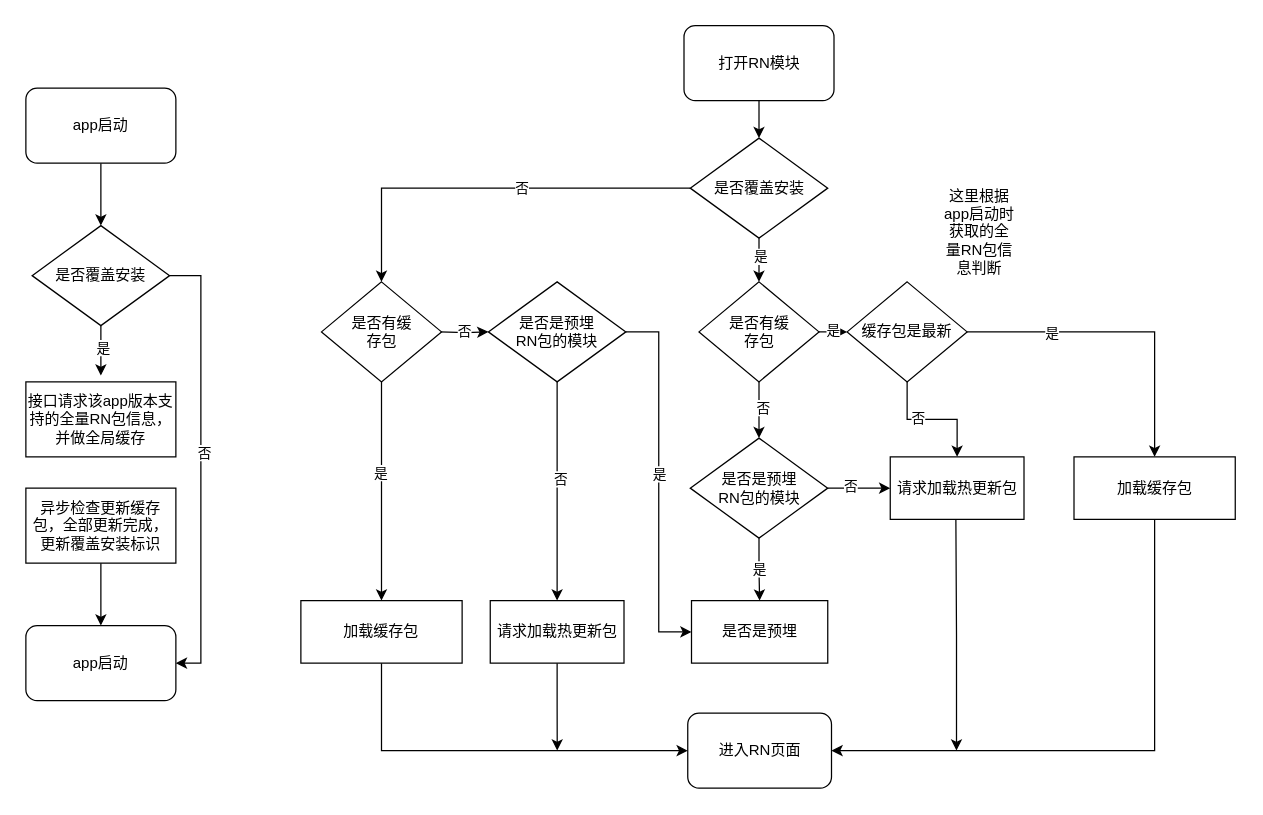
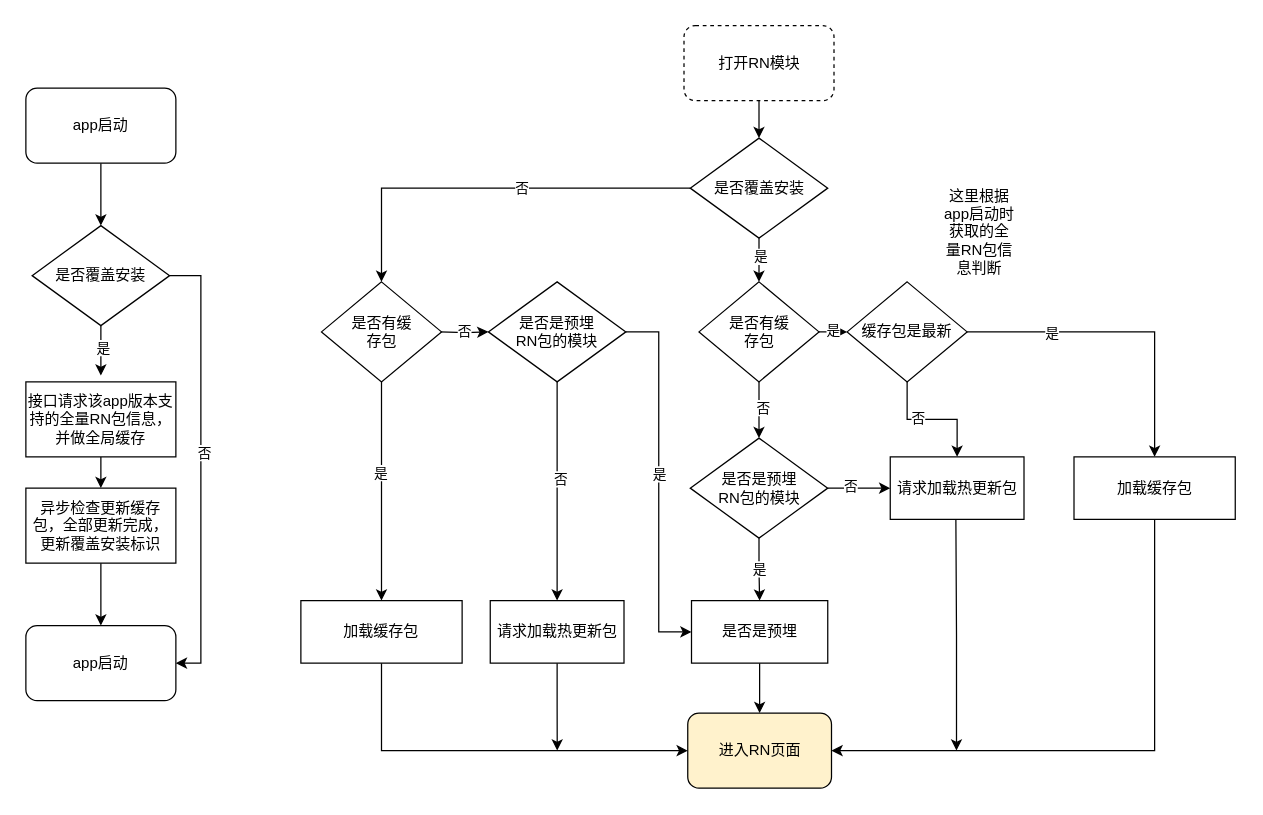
  <mxCell id="0" />
  <mxCell id="1" parent="0" />
  <mxCell id="2" value="" style="edgeStyle=orthogonalEdgeStyle;rounded=0;orthogonalLoop=1;jettySize=auto;html=1;" parent="1" source="3" target="8" edge="1"><mxGeometry relative="1" as="geometry" /></mxCell>
  <mxCell id="3" value="app启动" style="rounded=1;whiteSpace=wrap;html=1;" parent="1" vertex="1"><mxGeometry x="20" y="70" width="120" height="60" as="geometry" /></mxCell>
  <mxCell id="4" value="" style="edgeStyle=orthogonalEdgeStyle;rounded=0;orthogonalLoop=1;jettySize=auto;html=1;" parent="1" source="8" edge="1"><mxGeometry relative="1" as="geometry"><mxPoint x="80" y="300" as="targetPoint" /></mxGeometry></mxCell>
  <mxCell id="5" value="是" style="edgeLabel;html=1;align=center;verticalAlign=middle;resizable=0;points=[];" parent="4" vertex="1" connectable="0"><mxGeometry x="-0.169" y="1" relative="1" as="geometry"><mxPoint as="offset" /></mxGeometry></mxCell>
  <mxCell id="6" style="edgeStyle=orthogonalEdgeStyle;rounded=0;orthogonalLoop=1;jettySize=auto;html=1;entryX=1;entryY=0.5;entryDx=0;entryDy=0;" parent="1" source="8" target="14" edge="1"><mxGeometry relative="1" as="geometry"><mxPoint x="190" y="400" as="targetPoint" /><Array as="points"><mxPoint x="160" y="220" /><mxPoint x="160" y="530" /></Array></mxGeometry></mxCell>
  <mxCell id="7" value="否" style="edgeLabel;html=1;align=center;verticalAlign=middle;resizable=0;points=[];" parent="6" vertex="1" connectable="0"><mxGeometry x="-0.063" y="2" relative="1" as="geometry"><mxPoint as="offset" /></mxGeometry></mxCell>
  <mxCell id="8" value="是否覆盖安装" style="rhombus;whiteSpace=wrap;html=1;" parent="1" vertex="1"><mxGeometry x="25" y="180" width="110" height="80" as="geometry" /></mxCell>
  <mxCell id="9" style="edgeStyle=orthogonalEdgeStyle;rounded=0;orthogonalLoop=1;jettySize=auto;html=1;entryX=0.5;entryY=0;entryDx=0;entryDy=0;" parent="1" source="13" target="27" edge="1"><mxGeometry relative="1" as="geometry" /></mxCell>
  <mxCell id="10" value="否" style="edgeLabel;html=1;align=center;verticalAlign=middle;resizable=0;points=[];" parent="9" vertex="1" connectable="0"><mxGeometry x="-0.16" y="-1" relative="1" as="geometry"><mxPoint as="offset" /></mxGeometry></mxCell>
  <mxCell id="11" style="edgeStyle=orthogonalEdgeStyle;rounded=0;orthogonalLoop=1;jettySize=auto;html=1;exitX=0.5;exitY=1;exitDx=0;exitDy=0;entryX=0.5;entryY=0;entryDx=0;entryDy=0;" parent="1" source="13" target="43" edge="1"><mxGeometry relative="1" as="geometry" /></mxCell>
  <mxCell id="12" value="是" style="edgeLabel;html=1;align=center;verticalAlign=middle;resizable=0;points=[];" parent="11" vertex="1" connectable="0"><mxGeometry x="-0.213" y="1" relative="1" as="geometry"><mxPoint as="offset" /></mxGeometry></mxCell>
  <mxCell id="13" value="是否覆盖安装" style="rhombus;whiteSpace=wrap;html=1;" parent="1" vertex="1"><mxGeometry x="551.5" y="110" width="110" height="80" as="geometry" /></mxCell>
  <mxCell id="14" value="app启动" style="rounded=1;whiteSpace=wrap;html=1;" parent="1" vertex="1"><mxGeometry x="20" y="500" width="120" height="60" as="geometry" /></mxCell>
  <mxCell id="15" value="" style="edgeStyle=orthogonalEdgeStyle;rounded=0;orthogonalLoop=1;jettySize=auto;html=1;" parent="1" source="16" target="13" edge="1"><mxGeometry relative="1" as="geometry" /></mxCell>
- <mxCell id="16" value="打开RN模块" style="rounded=1;whiteSpace=wrap;html=1;" parent="1" vertex="1"><mxGeometry x="546.5" y="20" width="120" height="60" as="geometry" /></mxCell>
+ <mxCell id="16" value="打开RN模块" style="rounded=1;whiteSpace=wrap;html=1;dashed=1;" parent="1" vertex="1"><mxGeometry x="546.5" y="20" width="120" height="60" as="geometry" /></mxCell>
  <mxCell id="17" value="是" style="edgeStyle=orthogonalEdgeStyle;rounded=0;orthogonalLoop=1;jettySize=auto;html=1;exitX=0.5;exitY=1;exitDx=0;exitDy=0;entryX=0.5;entryY=0;entryDx=0;entryDy=0;" parent="1" source="20" target="22" edge="1"><mxGeometry relative="1" as="geometry" /></mxCell>
  <mxCell id="18" style="edgeStyle=orthogonalEdgeStyle;rounded=0;orthogonalLoop=1;jettySize=auto;html=1;exitX=1;exitY=0.5;exitDx=0;exitDy=0;entryX=0;entryY=0.5;entryDx=0;entryDy=0;" parent="1" source="20" target="50" edge="1"><mxGeometry relative="1" as="geometry" /></mxCell>
  <mxCell id="19" value="否" style="edgeLabel;html=1;align=center;verticalAlign=middle;resizable=0;points=[];" parent="18" vertex="1" connectable="0"><mxGeometry x="-0.275" y="2" relative="1" as="geometry"><mxPoint as="offset" /></mxGeometry></mxCell>
  <mxCell id="20" value="是否是预埋&lt;br&gt;RN包的模块" style="rhombus;whiteSpace=wrap;html=1;" parent="1" vertex="1"><mxGeometry x="551.5" y="350" width="110" height="80" as="geometry" /></mxCell>
+ <mxCell id="21" value="" style="edgeStyle=orthogonalEdgeStyle;rounded=0;orthogonalLoop=1;jettySize=auto;html=1;" parent="1" source="22" target="23" edge="1"><mxGeometry relative="1" as="geometry" /></mxCell>
  <mxCell id="22" value="是否是预埋" style="rounded=0;whiteSpace=wrap;html=1;" parent="1" vertex="1"><mxGeometry x="552.5" y="480" width="109" height="50" as="geometry" /></mxCell>
- <mxCell id="23" value="进入RN页面" style="rounded=1;whiteSpace=wrap;html=1;" parent="1" vertex="1"><mxGeometry x="549.5" y="570" width="115" height="60" as="geometry" /></mxCell>
+ <mxCell id="23" value="进入RN页面" style="rounded=1;whiteSpace=wrap;html=1;fillColor=#fff2cc;" parent="1" vertex="1"><mxGeometry x="549.5" y="570" width="115" height="60" as="geometry" /></mxCell>
  <mxCell id="24" value="否" style="edgeStyle=orthogonalEdgeStyle;rounded=0;orthogonalLoop=1;jettySize=auto;html=1;" parent="1" target="34" edge="1"><mxGeometry relative="1" as="geometry"><mxPoint x="351" y="265" as="sourcePoint" /></mxGeometry></mxCell>
  <mxCell id="25" style="edgeStyle=orthogonalEdgeStyle;rounded=0;orthogonalLoop=1;jettySize=auto;html=1;exitX=0.5;exitY=1;exitDx=0;exitDy=0;" parent="1" source="27" target="29" edge="1"><mxGeometry relative="1" as="geometry" /></mxCell>
  <mxCell id="26" value="是" style="edgeLabel;html=1;align=center;verticalAlign=middle;resizable=0;points=[];" parent="25" vertex="1" connectable="0"><mxGeometry x="-0.176" y="-1" relative="1" as="geometry"><mxPoint as="offset" /></mxGeometry></mxCell>
  <mxCell id="27" value="是否有缓&lt;br&gt;存包" style="rhombus;whiteSpace=wrap;html=1;" parent="1" vertex="1"><mxGeometry x="256.5" y="225" width="96" height="80" as="geometry" /></mxCell>
  <mxCell id="28" style="edgeStyle=orthogonalEdgeStyle;rounded=0;orthogonalLoop=1;jettySize=auto;html=1;exitX=0.5;exitY=1;exitDx=0;exitDy=0;entryX=0;entryY=0.5;entryDx=0;entryDy=0;" parent="1" source="29" target="23" edge="1"><mxGeometry relative="1" as="geometry" /></mxCell>
  <mxCell id="29" value="加载缓存包" style="rounded=0;whiteSpace=wrap;html=1;" parent="1" vertex="1"><mxGeometry x="240" y="480" width="129" height="50" as="geometry" /></mxCell>
  <mxCell id="30" style="edgeStyle=orthogonalEdgeStyle;rounded=0;orthogonalLoop=1;jettySize=auto;html=1;exitX=1;exitY=0.5;exitDx=0;exitDy=0;entryX=0;entryY=0.5;entryDx=0;entryDy=0;" parent="1" source="34" target="22" edge="1"><mxGeometry relative="1" as="geometry" /></mxCell>
  <mxCell id="31" value="是" style="edgeLabel;html=1;align=center;verticalAlign=middle;resizable=0;points=[];" parent="30" vertex="1" connectable="0"><mxGeometry x="-0.043" relative="1" as="geometry"><mxPoint as="offset" /></mxGeometry></mxCell>
  <mxCell id="32" style="edgeStyle=orthogonalEdgeStyle;rounded=0;orthogonalLoop=1;jettySize=auto;html=1;exitX=0.5;exitY=1;exitDx=0;exitDy=0;entryX=0.5;entryY=0;entryDx=0;entryDy=0;" parent="1" source="34" target="36" edge="1"><mxGeometry relative="1" as="geometry" /></mxCell>
  <mxCell id="33" value="否" style="edgeLabel;html=1;align=center;verticalAlign=middle;resizable=0;points=[];" parent="32" vertex="1" connectable="0"><mxGeometry x="-0.118" y="2" relative="1" as="geometry"><mxPoint as="offset" /></mxGeometry></mxCell>
  <mxCell id="34" value="是否是预埋&lt;br style=&quot;border-color: var(--border-color);&quot;&gt;RN包的模块" style="rhombus;whiteSpace=wrap;html=1;" parent="1" vertex="1"><mxGeometry x="390" y="225" width="110" height="80" as="geometry" /></mxCell>
  <mxCell id="35" style="edgeStyle=orthogonalEdgeStyle;rounded=0;orthogonalLoop=1;jettySize=auto;html=1;exitX=0.5;exitY=1;exitDx=0;exitDy=0;" parent="1" source="36" edge="1"><mxGeometry relative="1" as="geometry"><mxPoint x="445.088" y="600" as="targetPoint" /></mxGeometry></mxCell>
  <mxCell id="36" value="请求加载热更新包" style="rounded=0;whiteSpace=wrap;html=1;" parent="1" vertex="1"><mxGeometry x="391.5" y="480" width="107" height="50" as="geometry" /></mxCell>
+ <mxCell id="37" value="" style="edgeStyle=orthogonalEdgeStyle;rounded=0;orthogonalLoop=1;jettySize=auto;html=1;" edge="1" parent="1" source="38" target="55"><mxGeometry relative="1" as="geometry" /></mxCell>
  <mxCell id="38" value="接口请求该app版本支持的全量RN包信息，并做全局缓存" style="whiteSpace=wrap;html=1;" parent="1" vertex="1"><mxGeometry x="20" y="305" width="120" height="60" as="geometry" /></mxCell>
  <mxCell id="39" style="edgeStyle=orthogonalEdgeStyle;rounded=0;orthogonalLoop=1;jettySize=auto;html=1;exitX=1;exitY=0.5;exitDx=0;exitDy=0;entryX=0;entryY=0.5;entryDx=0;entryDy=0;" parent="1" source="43" target="48" edge="1"><mxGeometry relative="1" as="geometry" /></mxCell>
  <mxCell id="40" value="是" style="edgeLabel;html=1;align=center;verticalAlign=middle;resizable=0;points=[];" parent="39" vertex="1" connectable="0"><mxGeometry x="-0.008" y="2" relative="1" as="geometry"><mxPoint as="offset" /></mxGeometry></mxCell>
  <mxCell id="41" style="edgeStyle=orthogonalEdgeStyle;rounded=0;orthogonalLoop=1;jettySize=auto;html=1;exitX=0.5;exitY=1;exitDx=0;exitDy=0;entryX=0.5;entryY=0;entryDx=0;entryDy=0;" parent="1" source="43" target="20" edge="1"><mxGeometry relative="1" as="geometry" /></mxCell>
  <mxCell id="42" value="否" style="edgeLabel;html=1;align=center;verticalAlign=middle;resizable=0;points=[];" parent="41" vertex="1" connectable="0"><mxGeometry x="-0.131" y="3" relative="1" as="geometry"><mxPoint as="offset" /></mxGeometry></mxCell>
  <mxCell id="43" value="是否有缓&lt;br&gt;存包" style="rhombus;whiteSpace=wrap;html=1;" parent="1" vertex="1"><mxGeometry x="558.5" y="225" width="96" height="80" as="geometry" /></mxCell>
  <mxCell id="44" style="edgeStyle=orthogonalEdgeStyle;rounded=0;orthogonalLoop=1;jettySize=auto;html=1;exitX=0.5;exitY=1;exitDx=0;exitDy=0;entryX=0.5;entryY=0;entryDx=0;entryDy=0;" parent="1" source="48" target="50" edge="1"><mxGeometry relative="1" as="geometry" /></mxCell>
  <mxCell id="45" value="否" style="edgeLabel;html=1;align=center;verticalAlign=middle;resizable=0;points=[];" parent="44" vertex="1" connectable="0"><mxGeometry x="-0.244" y="2" relative="1" as="geometry"><mxPoint as="offset" /></mxGeometry></mxCell>
  <mxCell id="46" style="edgeStyle=orthogonalEdgeStyle;rounded=0;orthogonalLoop=1;jettySize=auto;html=1;exitX=1;exitY=0.5;exitDx=0;exitDy=0;entryX=0.5;entryY=0;entryDx=0;entryDy=0;" parent="1" source="48" target="52" edge="1"><mxGeometry relative="1" as="geometry"><mxPoint x="922" y="360" as="targetPoint" /></mxGeometry></mxCell>
  <mxCell id="47" value="是" style="edgeLabel;html=1;align=center;verticalAlign=middle;resizable=0;points=[];" parent="46" vertex="1" connectable="0"><mxGeometry x="-0.462" relative="1" as="geometry"><mxPoint as="offset" /></mxGeometry></mxCell>
  <mxCell id="48" value="缓存包是最新" style="rhombus;whiteSpace=wrap;html=1;" parent="1" vertex="1"><mxGeometry x="677" y="225" width="96" height="80" as="geometry" /></mxCell>
  <mxCell id="49" style="edgeStyle=orthogonalEdgeStyle;rounded=0;orthogonalLoop=1;jettySize=auto;html=1;exitX=0.5;exitY=1;exitDx=0;exitDy=0;" parent="1" edge="1"><mxGeometry relative="1" as="geometry"><mxPoint x="764.5" y="600" as="targetPoint" /><mxPoint x="764" y="415" as="sourcePoint" /></mxGeometry></mxCell>
  <mxCell id="50" value="请求加载热更新包" style="rounded=0;whiteSpace=wrap;html=1;" parent="1" vertex="1"><mxGeometry x="711.5" y="365" width="107" height="50" as="geometry" /></mxCell>
  <mxCell id="51" style="edgeStyle=orthogonalEdgeStyle;rounded=0;orthogonalLoop=1;jettySize=auto;html=1;exitX=0.5;exitY=1;exitDx=0;exitDy=0;entryX=1;entryY=0.5;entryDx=0;entryDy=0;" parent="1" source="52" target="23" edge="1"><mxGeometry relative="1" as="geometry" /></mxCell>
  <mxCell id="52" value="加载缓存包" style="rounded=0;whiteSpace=wrap;html=1;" parent="1" vertex="1"><mxGeometry x="858.5" y="365" width="129" height="50" as="geometry" /></mxCell>
  <mxCell id="53" value="这里根据app启动时获取的全量RN包信息判断" style="text;html=1;strokeColor=none;fillColor=none;align=center;verticalAlign=middle;whiteSpace=wrap;rounded=0;" parent="1" vertex="1"><mxGeometry x="753" y="170" width="60" height="30" as="geometry" /></mxCell>
  <mxCell id="54" value="" style="edgeStyle=orthogonalEdgeStyle;rounded=0;orthogonalLoop=1;jettySize=auto;html=1;" edge="1" parent="1" source="55" target="14"><mxGeometry relative="1" as="geometry" /></mxCell>
  <mxCell id="55" value="异步检查更新缓存包，全部更新完成，更新覆盖安装标识" style="whiteSpace=wrap;html=1;" vertex="1" parent="1"><mxGeometry x="20" y="390" width="120" height="60" as="geometry" /></mxCell>
